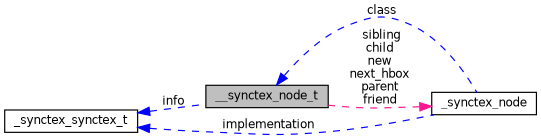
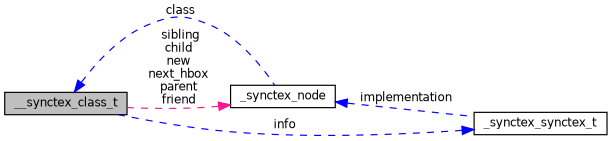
  digraph {
    rankdir=LR
    node [color=black fillcolor=white fontname=Helvetica fontsize=10 shape=record style=filled]
    edge [color=blue dir=back fontname=Helvetica fontsize=10 labelfontname=Helvetica labelfontsize=10 style=dashed]
-   n1 [fillcolor=grey75 fontcolor=black height=0.2 label=__synctex_node_t width=0.4]
+   n1 [fillcolor=grey75 fontcolor=black height=0.2 label=__synctex_class_t width=0.4]
    n2 [height=0.2 label=_synctex_node width=0.4]
    n3 [height=0.2 label=_synctex_synctex_t width=0.4]
    n1 -> n2 [label=" class"]
    n2 -> n1 [color=deeppink label=" sibling\nchild\nnew\nnext_hbox\nparent\nfriend"]
    n3 -> n1 [label=" info"]
-   n3 -> n2 [label=" implementation"]
+   n2 -> n3 [label=" implementation"]
  }
